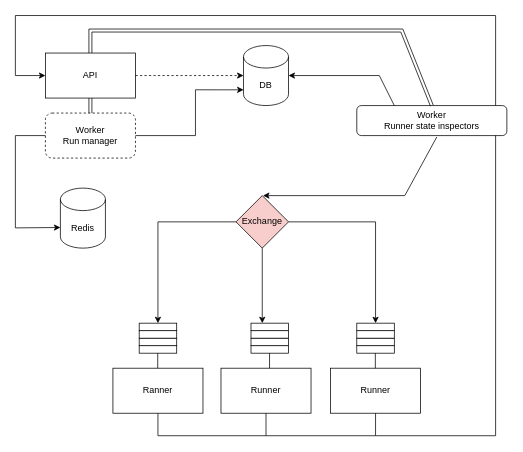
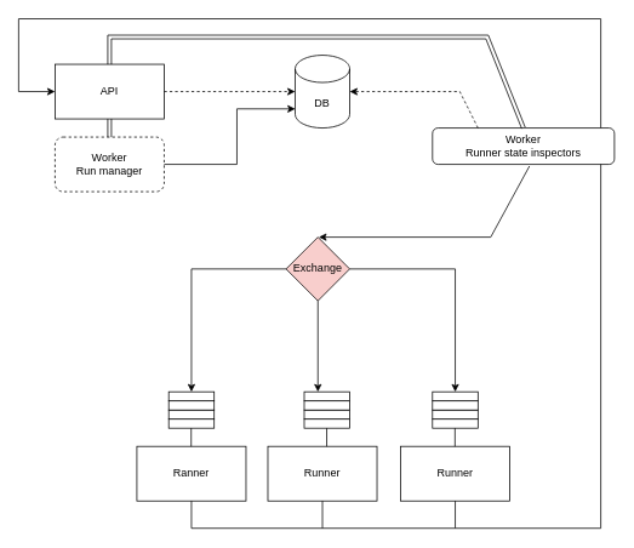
  <mxCell id="0" />
  <mxCell id="1" parent="0" />
  <mxCell id="2" value="API" style="rounded=0;whiteSpace=wrap;html=1;" parent="1" vertex="1"><mxGeometry x="60" y="70" width="120" height="60" as="geometry" /></mxCell>
  <mxCell id="3" value="DB" style="shape=cylinder3;whiteSpace=wrap;html=1;boundedLbl=1;backgroundOutline=1;size=15;" parent="1" vertex="1"><mxGeometry x="324" y="60" width="60" height="80" as="geometry" /></mxCell>
  <mxCell id="4" value="" style="endArrow=classic;html=1;rounded=0;exitX=1;exitY=0.5;exitDx=0;exitDy=0;entryX=0;entryY=0.5;entryDx=0;entryDy=0;entryPerimeter=0;dashed=1;" parent="1" source="2" target="3" edge="1"><mxGeometry width="50" height="50" relative="1" as="geometry"><mxPoint x="330" y="280" as="sourcePoint" /><mxPoint x="380" y="230" as="targetPoint" /><Array as="points"><mxPoint x="250" y="100" /></Array></mxGeometry></mxCell>
  <mxCell id="5" value="Worker&lt;br&gt;Run manager" style="rounded=1;whiteSpace=wrap;html=1;dashed=1;" parent="1" vertex="1"><mxGeometry x="60" y="150" width="120" height="60" as="geometry" /></mxCell>
  <mxCell id="6" value="Ranner" style="rounded=0;whiteSpace=wrap;html=1;" parent="1" vertex="1"><mxGeometry x="150" y="490" width="120" height="60" as="geometry" /></mxCell>
  <mxCell id="7" value="Runner" style="rounded=0;whiteSpace=wrap;html=1;" parent="1" vertex="1"><mxGeometry x="294" y="490" width="120" height="60" as="geometry" /></mxCell>
  <mxCell id="8" value="Runner" style="rounded=0;whiteSpace=wrap;html=1;" parent="1" vertex="1"><mxGeometry x="440" y="490" width="120" height="60" as="geometry" /></mxCell>
  <mxCell id="9" value="" style="endArrow=classic;html=1;rounded=0;exitX=0.5;exitY=1;exitDx=0;exitDy=0;" parent="1" source="8" edge="1"><mxGeometry width="50" height="50" relative="1" as="geometry"><mxPoint x="20" y="100" as="sourcePoint" /><mxPoint x="60" y="100" as="targetPoint" /><Array as="points"><mxPoint x="500" y="580" /><mxPoint x="660" y="580" /><mxPoint x="660" y="20" /><mxPoint x="20" y="20" /><mxPoint x="20" y="100" /></Array></mxGeometry></mxCell>
  <mxCell id="10" value="" style="rounded=0;whiteSpace=wrap;html=1;" parent="1" vertex="1"><mxGeometry x="185" y="460" width="50" height="10" as="geometry" /></mxCell>
  <mxCell id="11" value="" style="rounded=0;whiteSpace=wrap;html=1;" parent="1" vertex="1"><mxGeometry x="185" y="450" width="50" height="10" as="geometry" /></mxCell>
  <mxCell id="12" value="" style="rounded=0;whiteSpace=wrap;html=1;" parent="1" vertex="1"><mxGeometry x="185" y="440" width="50" height="10" as="geometry" /></mxCell>
  <mxCell id="13" value="" style="rounded=0;whiteSpace=wrap;html=1;" parent="1" vertex="1"><mxGeometry x="185" y="430" width="50" height="10" as="geometry" /></mxCell>
  <mxCell id="14" value="" style="rounded=0;whiteSpace=wrap;html=1;" parent="1" vertex="1"><mxGeometry x="334" y="460" width="50" height="10" as="geometry" /></mxCell>
  <mxCell id="15" value="" style="rounded=0;whiteSpace=wrap;html=1;" parent="1" vertex="1"><mxGeometry x="334" y="450" width="50" height="10" as="geometry" /></mxCell>
  <mxCell id="16" value="" style="rounded=0;whiteSpace=wrap;html=1;" parent="1" vertex="1"><mxGeometry x="334" y="440" width="50" height="10" as="geometry" /></mxCell>
  <mxCell id="17" value="" style="rounded=0;whiteSpace=wrap;html=1;" parent="1" vertex="1"><mxGeometry x="334" y="430" width="50" height="10" as="geometry" /></mxCell>
  <mxCell id="18" value="" style="rounded=0;whiteSpace=wrap;html=1;" parent="1" vertex="1"><mxGeometry x="475" y="460" width="50" height="10" as="geometry" /></mxCell>
  <mxCell id="19" value="" style="rounded=0;whiteSpace=wrap;html=1;" parent="1" vertex="1"><mxGeometry x="475" y="450" width="50" height="10" as="geometry" /></mxCell>
  <mxCell id="20" value="" style="rounded=0;whiteSpace=wrap;html=1;" parent="1" vertex="1"><mxGeometry x="475" y="440" width="50" height="10" as="geometry" /></mxCell>
  <mxCell id="21" value="" style="rounded=0;whiteSpace=wrap;html=1;" parent="1" vertex="1"><mxGeometry x="475" y="430" width="50" height="10" as="geometry" /></mxCell>
  <mxCell id="22" value="" style="endArrow=none;html=1;rounded=0;" parent="1" edge="1"><mxGeometry width="50" height="50" relative="1" as="geometry"><mxPoint x="499.71" y="470" as="sourcePoint" /><mxPoint x="499.71" y="490" as="targetPoint" /></mxGeometry></mxCell>
  <mxCell id="23" value="" style="endArrow=none;html=1;rounded=0;" parent="1" edge="1"><mxGeometry width="50" height="50" relative="1" as="geometry"><mxPoint x="209.71" y="470" as="sourcePoint" /><mxPoint x="209.71" y="490" as="targetPoint" /></mxGeometry></mxCell>
  <mxCell id="24" value="" style="endArrow=none;html=1;rounded=0;" parent="1" edge="1"><mxGeometry width="50" height="50" relative="1" as="geometry"><mxPoint x="358.71" y="470" as="sourcePoint" /><mxPoint x="358.71" y="490" as="targetPoint" /></mxGeometry></mxCell>
  <mxCell id="25" value="Exchange" style="rhombus;whiteSpace=wrap;html=1;fillColor=#f8cecc;" parent="1" vertex="1"><mxGeometry x="314" y="260" width="70" height="70" as="geometry" /></mxCell>
  <mxCell id="26" value="" style="endArrow=classic;html=1;rounded=0;exitX=0;exitY=0.5;exitDx=0;exitDy=0;entryX=0.5;entryY=0;entryDx=0;entryDy=0;" parent="1" source="25" target="13" edge="1"><mxGeometry width="50" height="50" relative="1" as="geometry"><mxPoint x="185" y="350" as="sourcePoint" /><mxPoint x="255" y="360" as="targetPoint" /><Array as="points"><mxPoint x="210" y="295" /></Array></mxGeometry></mxCell>
  <mxCell id="27" value="" style="endArrow=classic;html=1;rounded=0;exitX=0.5;exitY=1;exitDx=0;exitDy=0;entryX=0.3;entryY=0;entryDx=0;entryDy=0;entryPerimeter=0;" parent="1" source="25" target="17" edge="1"><mxGeometry width="50" height="50" relative="1" as="geometry"><mxPoint x="160" y="320" as="sourcePoint" /><mxPoint x="210" y="270" as="targetPoint" /></mxGeometry></mxCell>
  <mxCell id="28" value="" style="endArrow=classic;html=1;rounded=0;exitX=1;exitY=0.5;exitDx=0;exitDy=0;entryX=0.5;entryY=0;entryDx=0;entryDy=0;" parent="1" source="25" target="21" edge="1"><mxGeometry width="50" height="50" relative="1" as="geometry"><mxPoint x="240" y="380" as="sourcePoint" /><mxPoint x="290" y="330" as="targetPoint" /><Array as="points"><mxPoint x="500" y="295" /></Array></mxGeometry></mxCell>
  <mxCell id="29" value="" style="shape=link;html=1;rounded=0;exitX=0.5;exitY=1;exitDx=0;exitDy=0;entryX=0.5;entryY=0;entryDx=0;entryDy=0;" parent="1" source="2" target="5" edge="1"><mxGeometry width="100" relative="1" as="geometry"><mxPoint x="200" y="140" as="sourcePoint" /><mxPoint x="300" y="140" as="targetPoint" /></mxGeometry></mxCell>
  <mxCell id="30" value="" style="endArrow=none;html=1;rounded=0;entryX=0.5;entryY=1;entryDx=0;entryDy=0;" parent="1" target="6" edge="1"><mxGeometry width="50" height="50" relative="1" as="geometry"><mxPoint x="500" y="580" as="sourcePoint" /><mxPoint x="320" y="390" as="targetPoint" /><Array as="points"><mxPoint x="210" y="580" /></Array></mxGeometry></mxCell>
  <mxCell id="31" value="" style="endArrow=none;html=1;rounded=0;entryX=0.5;entryY=1;entryDx=0;entryDy=0;" parent="1" target="7" edge="1"><mxGeometry width="50" height="50" relative="1" as="geometry"><mxPoint x="354" y="580" as="sourcePoint" /><mxPoint x="310" y="510" as="targetPoint" /></mxGeometry></mxCell>
- <mxCell id="32" value="Redis" style="shape=cylinder3;whiteSpace=wrap;html=1;boundedLbl=1;backgroundOutline=1;size=15;" parent="1" vertex="1"><mxGeometry x="80" y="250" width="60" height="80" as="geometry" /></mxCell>
- <mxCell id="33" value="" style="endArrow=none;html=1;rounded=0;entryX=0;entryY=0.5;entryDx=0;entryDy=0;exitX=0;exitY=0;exitDx=0;exitDy=52.5;exitPerimeter=0;endFill=0;startArrow=classic;startFill=1;" parent="1" source="32" target="5" edge="1"><mxGeometry width="50" height="50" relative="1" as="geometry"><mxPoint x="290" y="330" as="sourcePoint" /><mxPoint x="340" y="280" as="targetPoint" /><Array as="points"><mxPoint x="20" y="303" /><mxPoint x="20" y="180" /></Array></mxGeometry></mxCell>
  <mxCell id="34" value="Worker&lt;br&gt;Runner state inspectors" style="rounded=1;whiteSpace=wrap;html=1;" parent="1" vertex="1"><mxGeometry x="475" y="140" width="200" height="40" as="geometry" /></mxCell>
  <mxCell id="35" value="" style="shape=link;html=1;rounded=0;startArrow=classic;startFill=1;endArrow=none;endFill=0;entryX=0.5;entryY=0;entryDx=0;entryDy=0;exitX=0.5;exitY=0;exitDx=0;exitDy=0;" parent="1" source="2" target="34" edge="1"><mxGeometry width="100" relative="1" as="geometry"><mxPoint x="200" y="110" as="sourcePoint" /><mxPoint x="410" y="270" as="targetPoint" /><Array as="points"><mxPoint x="120" y="40" /><mxPoint x="535" y="40" /></Array></mxGeometry></mxCell>
  <mxCell id="36" value="" style="endArrow=classic;html=1;rounded=0;exitX=1;exitY=0.5;exitDx=0;exitDy=0;entryX=0.002;entryY=0.738;entryDx=0;entryDy=0;entryPerimeter=0;" parent="1" source="5" target="3" edge="1"><mxGeometry width="50" height="50" relative="1" as="geometry"><mxPoint x="300" y="240" as="sourcePoint" /><mxPoint x="350" y="190" as="targetPoint" /><Array as="points"><mxPoint x="260" y="180" /><mxPoint x="260" y="119" /></Array></mxGeometry></mxCell>
  <mxCell id="37" value="" style="endArrow=classic;html=1;rounded=0;exitX=0.533;exitY=1.047;exitDx=0;exitDy=0;exitPerimeter=0;" parent="1" source="34" edge="1"><mxGeometry width="50" height="50" relative="1" as="geometry"><mxPoint x="354" y="230" as="sourcePoint" /><mxPoint x="350" y="260" as="targetPoint" /><Array as="points"><mxPoint x="539" y="260" /></Array></mxGeometry></mxCell>
- <mxCell id="38" value="" style="endArrow=classic;html=1;rounded=0;exitX=0.25;exitY=0;exitDx=0;exitDy=0;" parent="1" source="34" target="3" edge="1"><mxGeometry width="50" height="50" relative="1" as="geometry"><mxPoint x="380" y="280" as="sourcePoint" /><mxPoint x="430" y="230" as="targetPoint" /><Array as="points"><mxPoint x="505" y="100" /></Array></mxGeometry></mxCell>
+ <mxCell id="38" value="" style="endArrow=classic;html=1;rounded=0;exitX=0.25;exitY=0;exitDx=0;exitDy=0;dashed=1;" parent="1" source="34" target="3" edge="1"><mxGeometry width="50" height="50" relative="1" as="geometry"><mxPoint x="380" y="280" as="sourcePoint" /><mxPoint x="430" y="230" as="targetPoint" /><Array as="points"><mxPoint x="505" y="100" /></Array></mxGeometry></mxCell>
